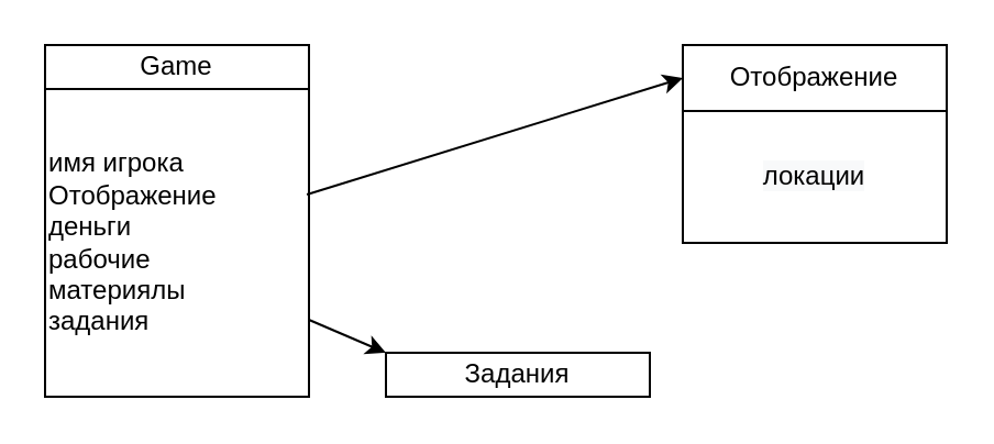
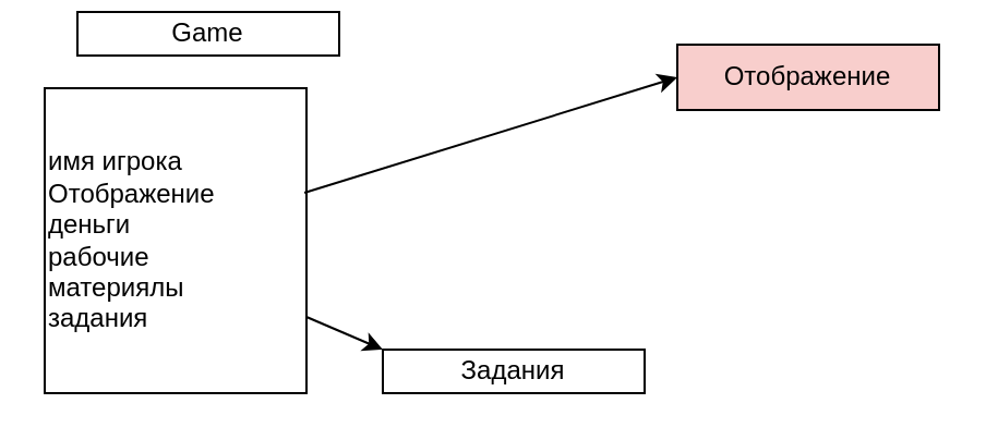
  <mxCell id="0" />
  <mxCell id="1" parent="0" />
- <mxCell id="2" value="Game" style="rounded=0;whiteSpace=wrap;html=1;" vertex="1" parent="1"><mxGeometry x="20" y="20" width="120" height="20" as="geometry" /></mxCell>
+ <mxCell id="2" value="Game" style="rounded=0;whiteSpace=wrap;html=1;" vertex="1" parent="1"><mxGeometry x="35" y="5" width="120" height="20" as="geometry" /></mxCell>
  <mxCell id="3" value="имя игрока&lt;br&gt;Отображение&lt;br&gt;деньги&lt;br&gt;рабочие&lt;br&gt;материялы&lt;br&gt;задания" style="rounded=0;whiteSpace=wrap;html=1;align=left;" vertex="1" parent="1"><mxGeometry x="20" y="40" width="120" height="140" as="geometry" /></mxCell>
  <mxCell id="4" value="Задания" style="rounded=0;whiteSpace=wrap;html=1;" vertex="1" parent="1"><mxGeometry x="175" y="160" width="120" height="20" as="geometry" /></mxCell>
  <mxCell id="5" value="" style="endArrow=classic;html=1;rounded=0;exitX=1;exitY=0.75;exitDx=0;exitDy=0;entryX=0;entryY=0;entryDx=0;entryDy=0;" edge="1" parent="1" source="3" target="4"><mxGeometry width="50" height="50" relative="1" as="geometry"><mxPoint x="360" y="360" as="sourcePoint" /><mxPoint x="410" y="310" as="targetPoint" /></mxGeometry></mxCell>
- <mxCell id="6" value="&lt;span style=&quot;color: rgb(0 , 0 , 0) ; font-family: &amp;#34;helvetica&amp;#34; ; font-size: 12px ; font-style: normal ; font-weight: 400 ; letter-spacing: normal ; text-align: left ; text-indent: 0px ; text-transform: none ; word-spacing: 0px ; background-color: rgb(248 , 249 , 250) ; display: inline ; float: none&quot;&gt;локации&lt;/span&gt;" style="rounded=0;whiteSpace=wrap;html=1;" vertex="1" parent="1"><mxGeometry x="310" y="50" width="120" height="60" as="geometry" /></mxCell>
- <mxCell id="7" value="&lt;span style=&quot;text-align: left&quot;&gt;Отображение&lt;/span&gt;" style="rounded=0;whiteSpace=wrap;html=1;" vertex="1" parent="1"><mxGeometry x="310" y="20" width="120" height="30" as="geometry" /></mxCell>
+ <mxCell id="7" value="&lt;span style=&quot;text-align: left&quot;&gt;Отображение&lt;/span&gt;" style="rounded=0;whiteSpace=wrap;html=1;fillColor=#f8cecc;" vertex="1" parent="1"><mxGeometry x="310" y="20" width="120" height="30" as="geometry" /></mxCell>
  <mxCell id="8" value="" style="endArrow=classic;html=1;rounded=0;exitX=0.992;exitY=0.343;exitDx=0;exitDy=0;exitPerimeter=0;entryX=0;entryY=0.5;entryDx=0;entryDy=0;" edge="1" parent="1" source="3" target="7"><mxGeometry width="50" height="50" relative="1" as="geometry"><mxPoint x="360" y="280" as="sourcePoint" /><mxPoint x="410" y="230" as="targetPoint" /></mxGeometry></mxCell>
